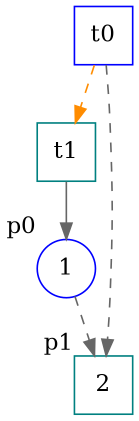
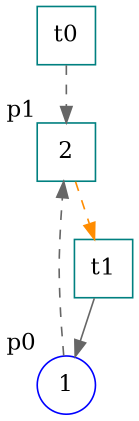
  digraph {
    fontname="DejaVu Serif"
    node [color=blue fontname="DejaVu Serif" shape=rect]
    edge [color=gray40 fontname="DejaVu Serif" style=dashed]
-   t0 [height=.5 width=.5]
+   t0 [color=teal height=.5 width=.5]
    t1 [color=teal height=.5 width=.5]
    n3 [label=1 shape=circle width=.5 xlabel=p0]
    n4 [color=teal label=2 shape=box width=.5 xlabel=p1]
    subgraph sub_1 {
      t0
      t1
    }
    subgraph sub_2 {
      n3
      n4
    }
    t0 -> n4
    t1 -> n3 [style=solid]
    n3 -> n4
-   t0 -> t1 [color=darkorange]
+   n4 -> t1 [color=darkorange]
  }
